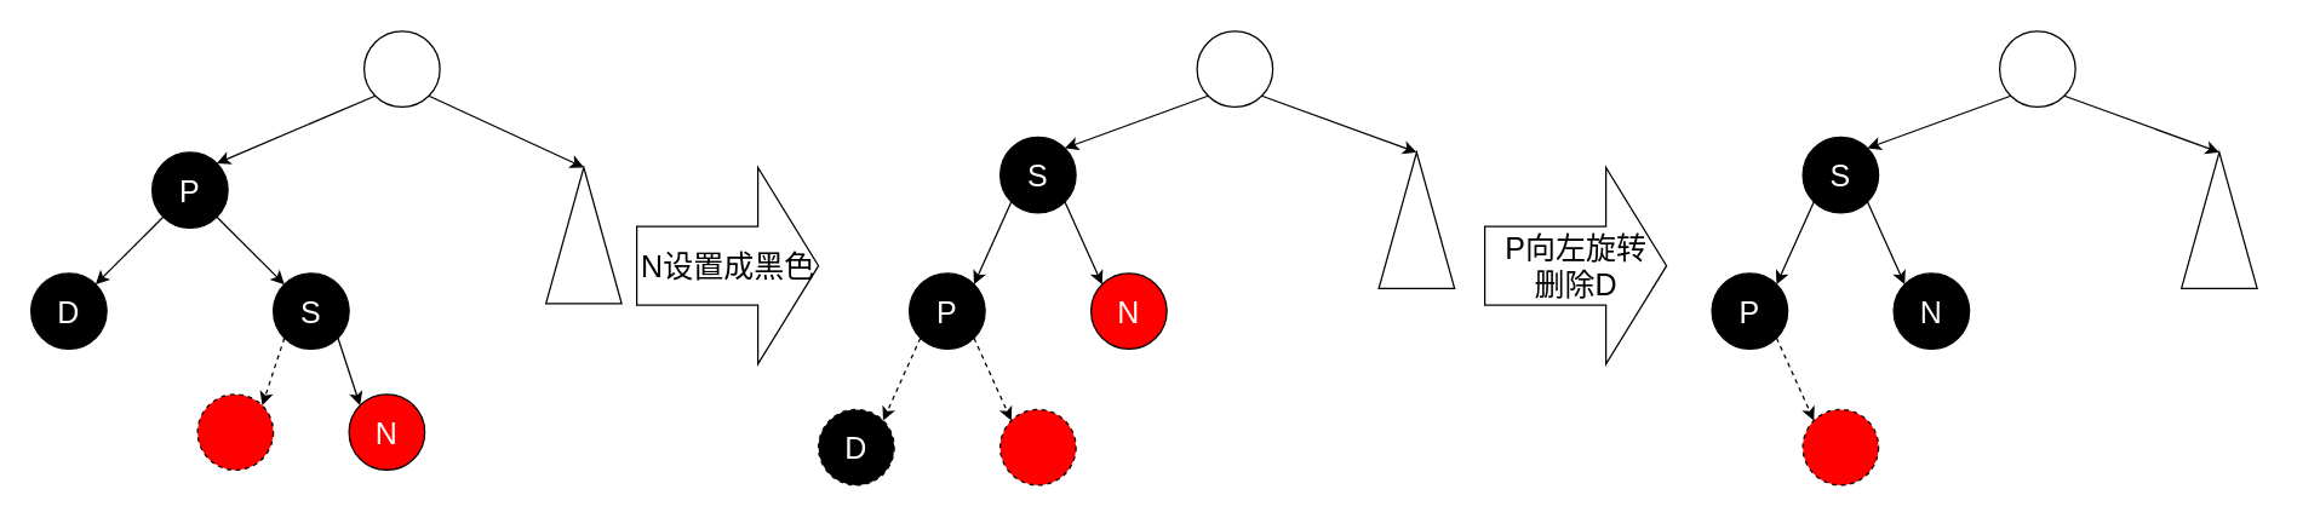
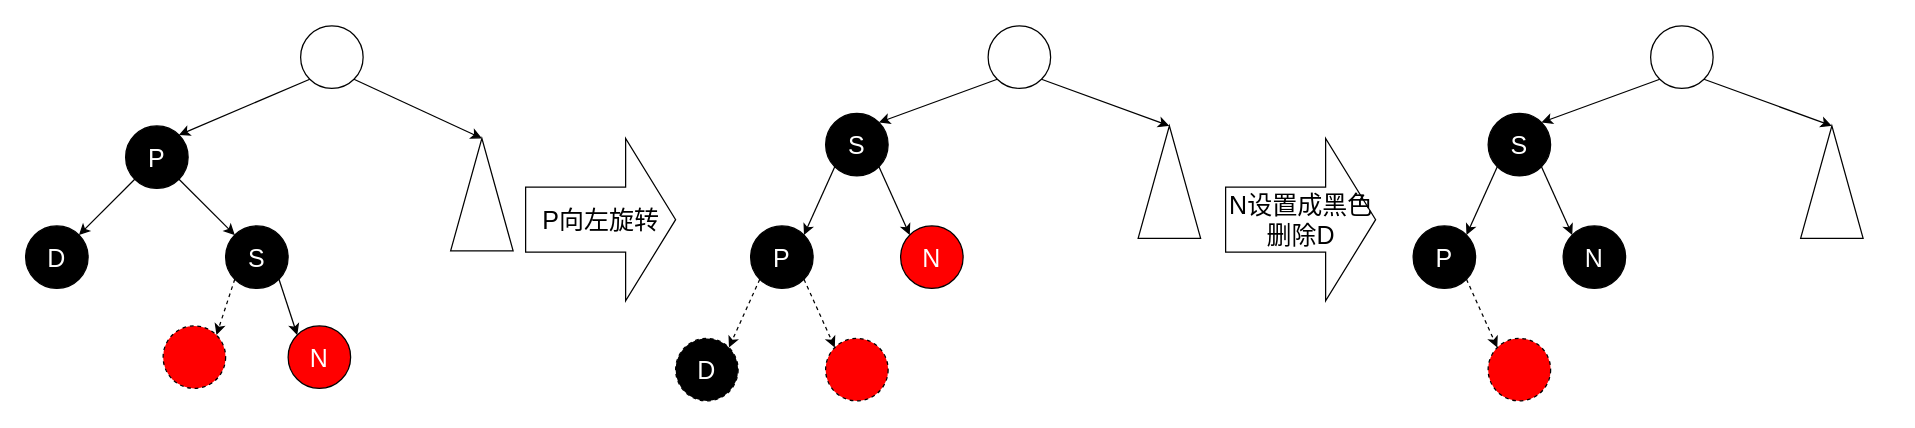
  <mxCell id="0" />
  <mxCell id="1" parent="0" />
  <mxCell id="2" style="edgeStyle=none;rounded=0;orthogonalLoop=1;jettySize=auto;html=1;exitX=0;exitY=1;exitDx=0;exitDy=0;entryX=1;entryY=0;entryDx=0;entryDy=0;fontSize=20;fontColor=#FFFFFF;" edge="1" parent="1" source="4" target="7"><mxGeometry relative="1" as="geometry" /></mxCell>
  <mxCell id="3" style="edgeStyle=none;rounded=0;orthogonalLoop=1;jettySize=auto;html=1;exitX=1;exitY=1;exitDx=0;exitDy=0;entryX=1;entryY=0.5;entryDx=0;entryDy=0;fontSize=20;fontColor=#FFFFFF;" edge="1" parent="1" source="4" target="8"><mxGeometry relative="1" as="geometry"><mxPoint x="247.322" y="107.322" as="targetPoint" /></mxGeometry></mxCell>
  <mxCell id="4" value="&lt;font color=&quot;#ffffff&quot;&gt;&lt;span style=&quot;font-size: 20px;&quot;&gt;&lt;br&gt;&lt;/span&gt;&lt;/font&gt;" style="ellipse;whiteSpace=wrap;html=1;aspect=fixed;fillColor=#FFFFFF;" vertex="1" parent="1"><mxGeometry x="240" y="20" width="50" height="50" as="geometry" /></mxCell>
  <mxCell id="5" style="edgeStyle=none;rounded=0;orthogonalLoop=1;jettySize=auto;html=1;exitX=1;exitY=1;exitDx=0;exitDy=0;entryX=0;entryY=0;entryDx=0;entryDy=0;fontSize=20;fontColor=#FFFFFF;" edge="1" parent="1" source="7" target="11"><mxGeometry relative="1" as="geometry" /></mxCell>
  <mxCell id="6" style="edgeStyle=none;rounded=0;orthogonalLoop=1;jettySize=auto;html=1;exitX=0;exitY=1;exitDx=0;exitDy=0;entryX=1;entryY=0;entryDx=0;entryDy=0;fontSize=20;fontColor=#FFFFFF;" edge="1" parent="1" source="7" target="12"><mxGeometry relative="1" as="geometry" /></mxCell>
  <mxCell id="7" value="&lt;font style=&quot;font-size: 20px;&quot; color=&quot;#ffffff&quot;&gt;P&lt;/font&gt;" style="ellipse;whiteSpace=wrap;html=1;aspect=fixed;fillColor=#000000;" vertex="1" parent="1"><mxGeometry x="100" y="100" width="50" height="50" as="geometry" /></mxCell>
  <mxCell id="8" value="" style="triangle;whiteSpace=wrap;html=1;shadow=0;sketch=0;strokeColor=#000000;fontSize=20;fontColor=#000000;fillColor=#FFFFFF;rotation=-90;" vertex="1" parent="1"><mxGeometry x="340" y="130" width="90" height="50" as="geometry" /></mxCell>
  <mxCell id="9" style="edgeStyle=none;rounded=0;orthogonalLoop=1;jettySize=auto;html=1;exitX=0;exitY=1;exitDx=0;exitDy=0;entryX=1;entryY=0;entryDx=0;entryDy=0;fontSize=20;fontColor=#000000;dashed=1;" edge="1" parent="1" source="11" target="13"><mxGeometry relative="1" as="geometry" /></mxCell>
  <mxCell id="10" style="edgeStyle=none;rounded=0;orthogonalLoop=1;jettySize=auto;html=1;exitX=1;exitY=1;exitDx=0;exitDy=0;entryX=0;entryY=0;entryDx=0;entryDy=0;fontSize=20;fontColor=#000000;" edge="1" parent="1" source="11" target="15"><mxGeometry relative="1" as="geometry" /></mxCell>
  <mxCell id="11" value="&lt;font style=&quot;font-size: 20px;&quot; color=&quot;#ffffff&quot;&gt;S&lt;/font&gt;" style="ellipse;whiteSpace=wrap;html=1;aspect=fixed;fillColor=#000000;" vertex="1" parent="1"><mxGeometry x="180" y="180" width="50" height="50" as="geometry" /></mxCell>
  <mxCell id="12" value="&lt;font style=&quot;font-size: 20px;&quot; color=&quot;#ffffff&quot;&gt;D&lt;/font&gt;" style="ellipse;whiteSpace=wrap;html=1;aspect=fixed;fillColor=#000000;" vertex="1" parent="1"><mxGeometry x="20" y="180" width="50" height="50" as="geometry" /></mxCell>
  <mxCell id="13" value="" style="ellipse;whiteSpace=wrap;html=1;aspect=fixed;fillColor=#FF0000;dashed=1;" vertex="1" parent="1"><mxGeometry x="130" y="260" width="50" height="50" as="geometry" /></mxCell>
- <mxCell id="14" value="&lt;font color=&quot;#000000&quot;&gt;N设置成黑色&lt;/font&gt;" style="html=1;shadow=0;dashed=0;align=center;verticalAlign=middle;shape=mxgraph.arrows2.arrow;dy=0.6;dx=40;notch=0;sketch=0;strokeColor=#000000;fontSize=20;fontColor=#FFFFFF;fillColor=#FFFFFF;" vertex="1" parent="1"><mxGeometry x="420" y="110" width="120" height="130" as="geometry" /></mxCell>
+ <mxCell id="14" value="&lt;font color=&quot;#000000&quot;&gt;P向左旋转&lt;/font&gt;" style="html=1;shadow=0;dashed=0;align=center;verticalAlign=middle;shape=mxgraph.arrows2.arrow;dy=0.6;dx=40;notch=0;sketch=0;strokeColor=#000000;fontSize=20;fontColor=#FFFFFF;fillColor=#FFFFFF;" vertex="1" parent="1"><mxGeometry x="420" y="110" width="120" height="130" as="geometry" /></mxCell>
  <mxCell id="15" value="&lt;font style=&quot;font-size: 20px;&quot; color=&quot;#ffffff&quot;&gt;N&lt;/font&gt;" style="ellipse;whiteSpace=wrap;html=1;aspect=fixed;fillColor=#FF0000;" vertex="1" parent="1"><mxGeometry x="230" y="260" width="50" height="50" as="geometry" /></mxCell>
  <mxCell id="16" style="edgeStyle=none;rounded=0;orthogonalLoop=1;jettySize=auto;html=1;exitX=1;exitY=1;exitDx=0;exitDy=0;entryX=1;entryY=0.5;entryDx=0;entryDy=0;fontSize=20;fontColor=#FFFFFF;" edge="1" parent="1" source="18" target="22"><mxGeometry relative="1" as="geometry"><mxPoint x="807.322" y="107.322" as="targetPoint" /></mxGeometry></mxCell>
  <mxCell id="17" style="edgeStyle=none;rounded=0;orthogonalLoop=1;jettySize=auto;html=1;exitX=0;exitY=1;exitDx=0;exitDy=0;entryX=1;entryY=0;entryDx=0;entryDy=0;fontSize=20;fontColor=#000000;" edge="1" parent="1" source="18" target="25"><mxGeometry relative="1" as="geometry" /></mxCell>
  <mxCell id="18" value="&lt;font color=&quot;#ffffff&quot;&gt;&lt;span style=&quot;font-size: 20px;&quot;&gt;&lt;br&gt;&lt;/span&gt;&lt;/font&gt;" style="ellipse;whiteSpace=wrap;html=1;aspect=fixed;fillColor=#FFFFFF;" vertex="1" parent="1"><mxGeometry x="790" y="20" width="50" height="50" as="geometry" /></mxCell>
  <mxCell id="19" style="edgeStyle=none;rounded=0;orthogonalLoop=1;jettySize=auto;html=1;exitX=0;exitY=1;exitDx=0;exitDy=0;entryX=1;entryY=0;entryDx=0;entryDy=0;fontSize=20;fontColor=#FFFFFF;dashed=1;" edge="1" parent="1" source="21" target="26"><mxGeometry relative="1" as="geometry" /></mxCell>
  <mxCell id="20" style="edgeStyle=none;rounded=0;orthogonalLoop=1;jettySize=auto;html=1;exitX=1;exitY=1;exitDx=0;exitDy=0;entryX=0;entryY=0;entryDx=0;entryDy=0;dashed=1;fontSize=20;fontColor=#000000;" edge="1" parent="1" source="21" target="27"><mxGeometry relative="1" as="geometry" /></mxCell>
  <mxCell id="21" value="&lt;font style=&quot;font-size: 20px;&quot; color=&quot;#ffffff&quot;&gt;P&lt;/font&gt;" style="ellipse;whiteSpace=wrap;html=1;aspect=fixed;fillColor=#000000;" vertex="1" parent="1"><mxGeometry x="600" y="180" width="50" height="50" as="geometry" /></mxCell>
  <mxCell id="22" value="" style="triangle;whiteSpace=wrap;html=1;shadow=0;sketch=0;strokeColor=#000000;fontSize=20;fontColor=#000000;fillColor=#FFFFFF;rotation=-90;" vertex="1" parent="1"><mxGeometry x="890" y="120" width="90" height="50" as="geometry" /></mxCell>
  <mxCell id="23" style="edgeStyle=none;rounded=0;orthogonalLoop=1;jettySize=auto;html=1;exitX=1;exitY=1;exitDx=0;exitDy=0;entryX=0;entryY=0;entryDx=0;entryDy=0;fontSize=20;fontColor=#000000;" edge="1" parent="1" source="25" target="28"><mxGeometry relative="1" as="geometry" /></mxCell>
  <mxCell id="24" style="edgeStyle=none;rounded=0;orthogonalLoop=1;jettySize=auto;html=1;exitX=0;exitY=1;exitDx=0;exitDy=0;entryX=1;entryY=0;entryDx=0;entryDy=0;fontSize=20;fontColor=#000000;" edge="1" parent="1" source="25" target="21"><mxGeometry relative="1" as="geometry" /></mxCell>
  <mxCell id="25" value="&lt;font style=&quot;font-size: 20px;&quot; color=&quot;#ffffff&quot;&gt;S&lt;/font&gt;" style="ellipse;whiteSpace=wrap;html=1;aspect=fixed;fillColor=#000000;" vertex="1" parent="1"><mxGeometry x="660" y="90" width="50" height="50" as="geometry" /></mxCell>
  <mxCell id="26" value="&lt;font style=&quot;font-size: 20px;&quot; color=&quot;#ffffff&quot;&gt;D&lt;/font&gt;" style="ellipse;whiteSpace=wrap;html=1;aspect=fixed;fillColor=#000000;dashed=1;" vertex="1" parent="1"><mxGeometry x="540" y="270" width="50" height="50" as="geometry" /></mxCell>
  <mxCell id="27" value="" style="ellipse;whiteSpace=wrap;html=1;aspect=fixed;fillColor=#FF0000;dashed=1;" vertex="1" parent="1"><mxGeometry x="660" y="270" width="50" height="50" as="geometry" /></mxCell>
  <mxCell id="28" value="&lt;font style=&quot;font-size: 20px;&quot; color=&quot;#ffffff&quot;&gt;N&lt;/font&gt;" style="ellipse;whiteSpace=wrap;html=1;aspect=fixed;fillColor=#FF0000;" vertex="1" parent="1"><mxGeometry x="720" y="180" width="50" height="50" as="geometry" /></mxCell>
  <mxCell id="29" style="edgeStyle=none;rounded=0;orthogonalLoop=1;jettySize=auto;html=1;exitX=1;exitY=1;exitDx=0;exitDy=0;entryX=1;entryY=0.5;entryDx=0;entryDy=0;fontSize=20;fontColor=#FFFFFF;" edge="1" parent="1" source="31" target="34"><mxGeometry relative="1" as="geometry"><mxPoint x="1337.322" y="107.322" as="targetPoint" /></mxGeometry></mxCell>
  <mxCell id="30" style="edgeStyle=none;rounded=0;orthogonalLoop=1;jettySize=auto;html=1;exitX=0;exitY=1;exitDx=0;exitDy=0;entryX=1;entryY=0;entryDx=0;entryDy=0;fontSize=20;fontColor=#000000;" edge="1" parent="1" source="31" target="37"><mxGeometry relative="1" as="geometry" /></mxCell>
  <mxCell id="31" value="&lt;font color=&quot;#ffffff&quot;&gt;&lt;span style=&quot;font-size: 20px;&quot;&gt;&lt;br&gt;&lt;/span&gt;&lt;/font&gt;" style="ellipse;whiteSpace=wrap;html=1;aspect=fixed;fillColor=#FFFFFF;" vertex="1" parent="1"><mxGeometry x="1320" y="20" width="50" height="50" as="geometry" /></mxCell>
  <mxCell id="32" style="edgeStyle=none;rounded=0;orthogonalLoop=1;jettySize=auto;html=1;exitX=1;exitY=1;exitDx=0;exitDy=0;entryX=0;entryY=0;entryDx=0;entryDy=0;dashed=1;fontSize=20;fontColor=#000000;" edge="1" parent="1" source="33" target="38"><mxGeometry relative="1" as="geometry" /></mxCell>
  <mxCell id="33" value="&lt;font style=&quot;font-size: 20px;&quot; color=&quot;#ffffff&quot;&gt;P&lt;/font&gt;" style="ellipse;whiteSpace=wrap;html=1;aspect=fixed;fillColor=#000000;" vertex="1" parent="1"><mxGeometry x="1130" y="180" width="50" height="50" as="geometry" /></mxCell>
  <mxCell id="34" value="" style="triangle;whiteSpace=wrap;html=1;shadow=0;sketch=0;strokeColor=#000000;fontSize=20;fontColor=#000000;fillColor=#FFFFFF;rotation=-90;" vertex="1" parent="1"><mxGeometry x="1420" y="120" width="90" height="50" as="geometry" /></mxCell>
  <mxCell id="35" style="edgeStyle=none;rounded=0;orthogonalLoop=1;jettySize=auto;html=1;exitX=1;exitY=1;exitDx=0;exitDy=0;entryX=0;entryY=0;entryDx=0;entryDy=0;fontSize=20;fontColor=#000000;" edge="1" parent="1" source="37" target="39"><mxGeometry relative="1" as="geometry" /></mxCell>
  <mxCell id="36" style="edgeStyle=none;rounded=0;orthogonalLoop=1;jettySize=auto;html=1;exitX=0;exitY=1;exitDx=0;exitDy=0;entryX=1;entryY=0;entryDx=0;entryDy=0;fontSize=20;fontColor=#000000;" edge="1" parent="1" source="37" target="33"><mxGeometry relative="1" as="geometry" /></mxCell>
  <mxCell id="37" value="&lt;font style=&quot;font-size: 20px;&quot; color=&quot;#ffffff&quot;&gt;S&lt;/font&gt;" style="ellipse;whiteSpace=wrap;html=1;aspect=fixed;fillColor=#000000;" vertex="1" parent="1"><mxGeometry x="1190" y="90" width="50" height="50" as="geometry" /></mxCell>
  <mxCell id="38" value="" style="ellipse;whiteSpace=wrap;html=1;aspect=fixed;fillColor=#FF0000;dashed=1;" vertex="1" parent="1"><mxGeometry x="1190" y="270" width="50" height="50" as="geometry" /></mxCell>
  <mxCell id="39" value="&lt;font style=&quot;font-size: 20px;&quot; color=&quot;#ffffff&quot;&gt;N&lt;/font&gt;" style="ellipse;whiteSpace=wrap;html=1;aspect=fixed;fillColor=#000000;" vertex="1" parent="1"><mxGeometry x="1250" y="180" width="50" height="50" as="geometry" /></mxCell>
- <mxCell id="40" value="&lt;font color=&quot;#000000&quot;&gt;P向左旋转&lt;br&gt;删除D&lt;br&gt;&lt;/font&gt;" style="html=1;shadow=0;dashed=0;align=center;verticalAlign=middle;shape=mxgraph.arrows2.arrow;dy=0.6;dx=40;notch=0;sketch=0;strokeColor=#000000;fontSize=20;fontColor=#FFFFFF;fillColor=#FFFFFF;" vertex="1" parent="1"><mxGeometry x="980" y="110" width="120" height="130" as="geometry" /></mxCell>
+ <mxCell id="40" value="&lt;font color=&quot;#000000&quot;&gt;N设置成黑色&lt;br&gt;删除D&lt;br&gt;&lt;/font&gt;" style="html=1;shadow=0;dashed=0;align=center;verticalAlign=middle;shape=mxgraph.arrows2.arrow;dy=0.6;dx=40;notch=0;sketch=0;strokeColor=#000000;fontSize=20;fontColor=#FFFFFF;fillColor=#FFFFFF;" vertex="1" parent="1"><mxGeometry x="980" y="110" width="120" height="130" as="geometry" /></mxCell>
